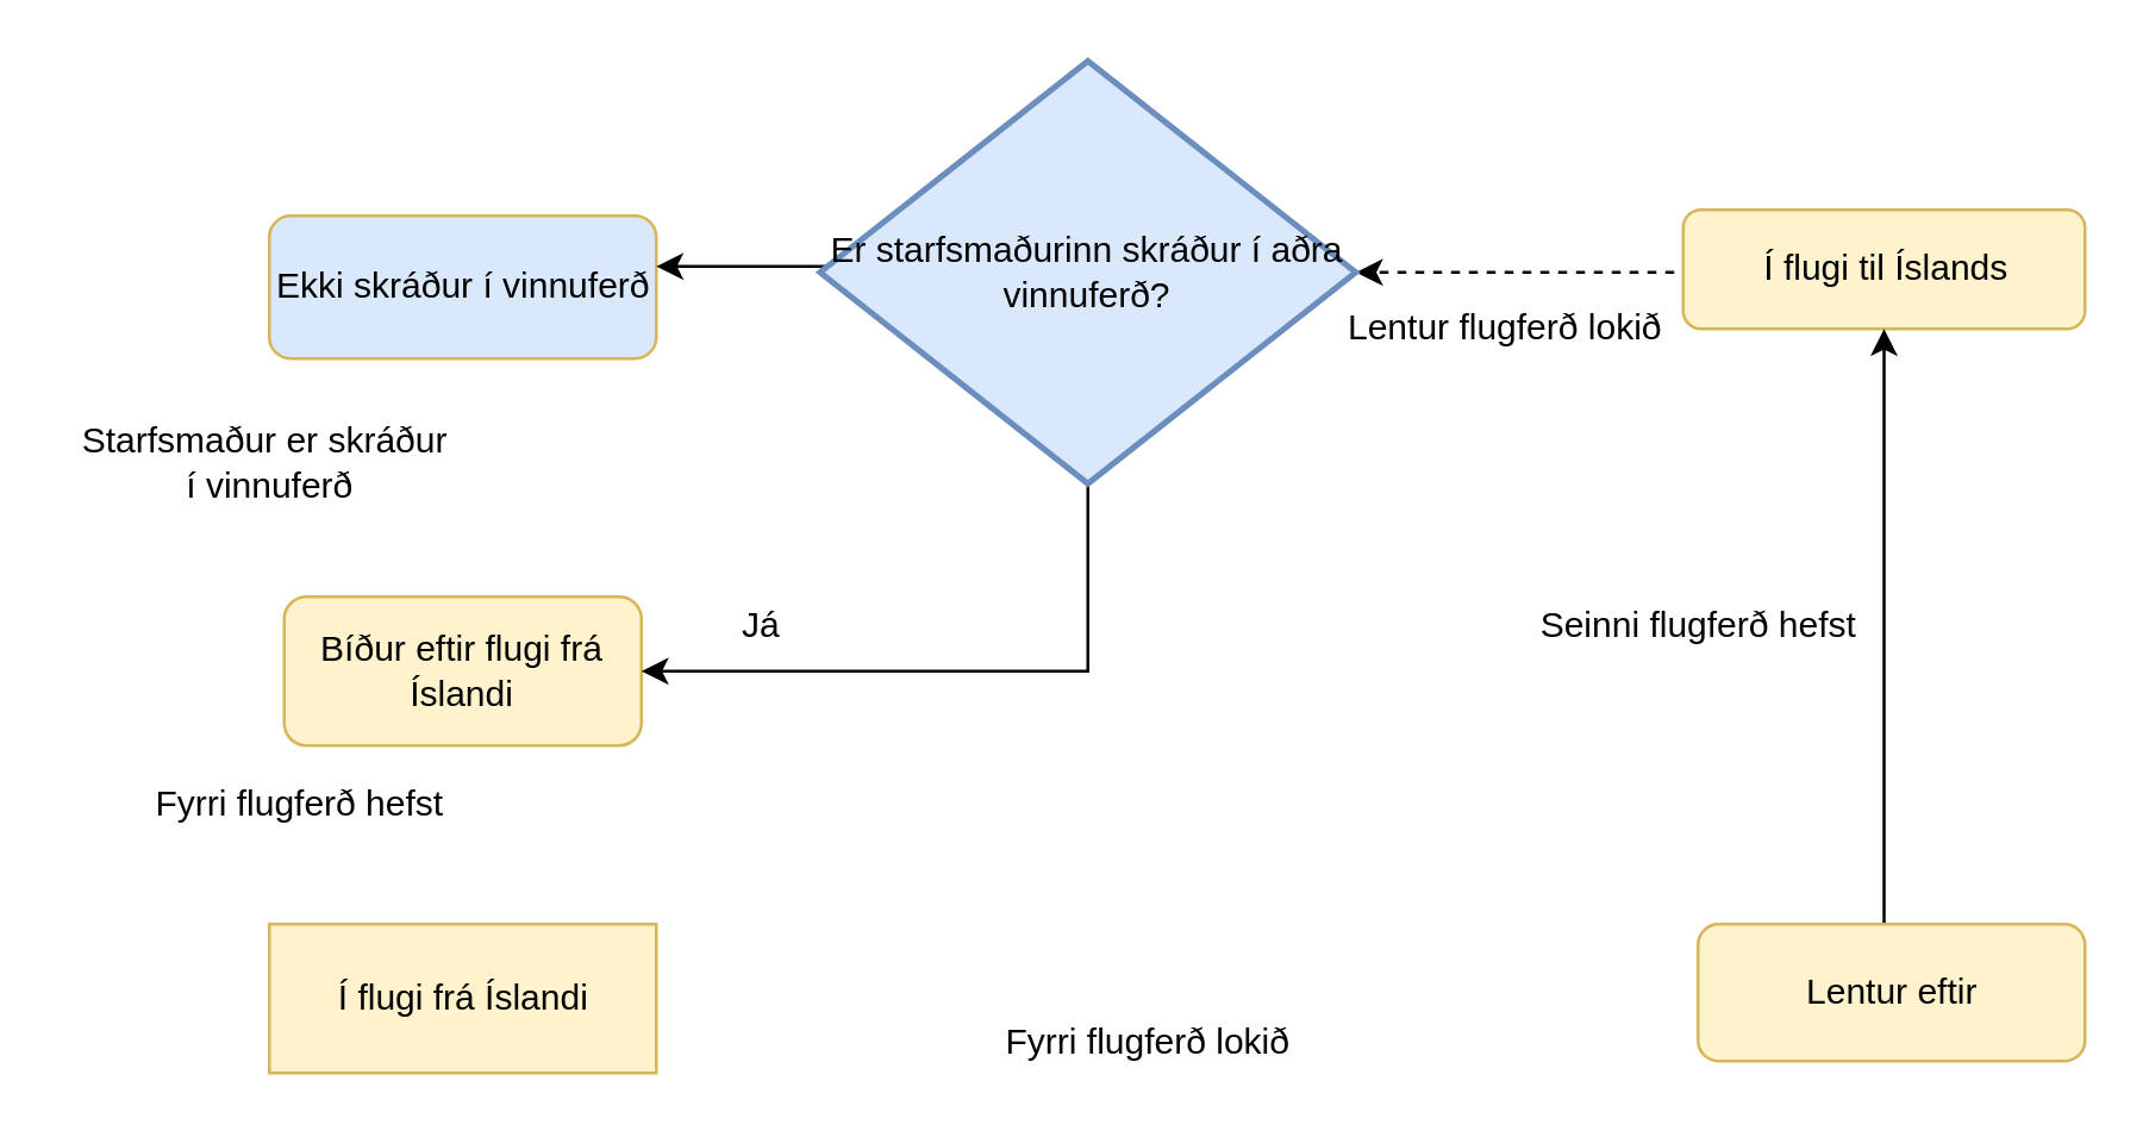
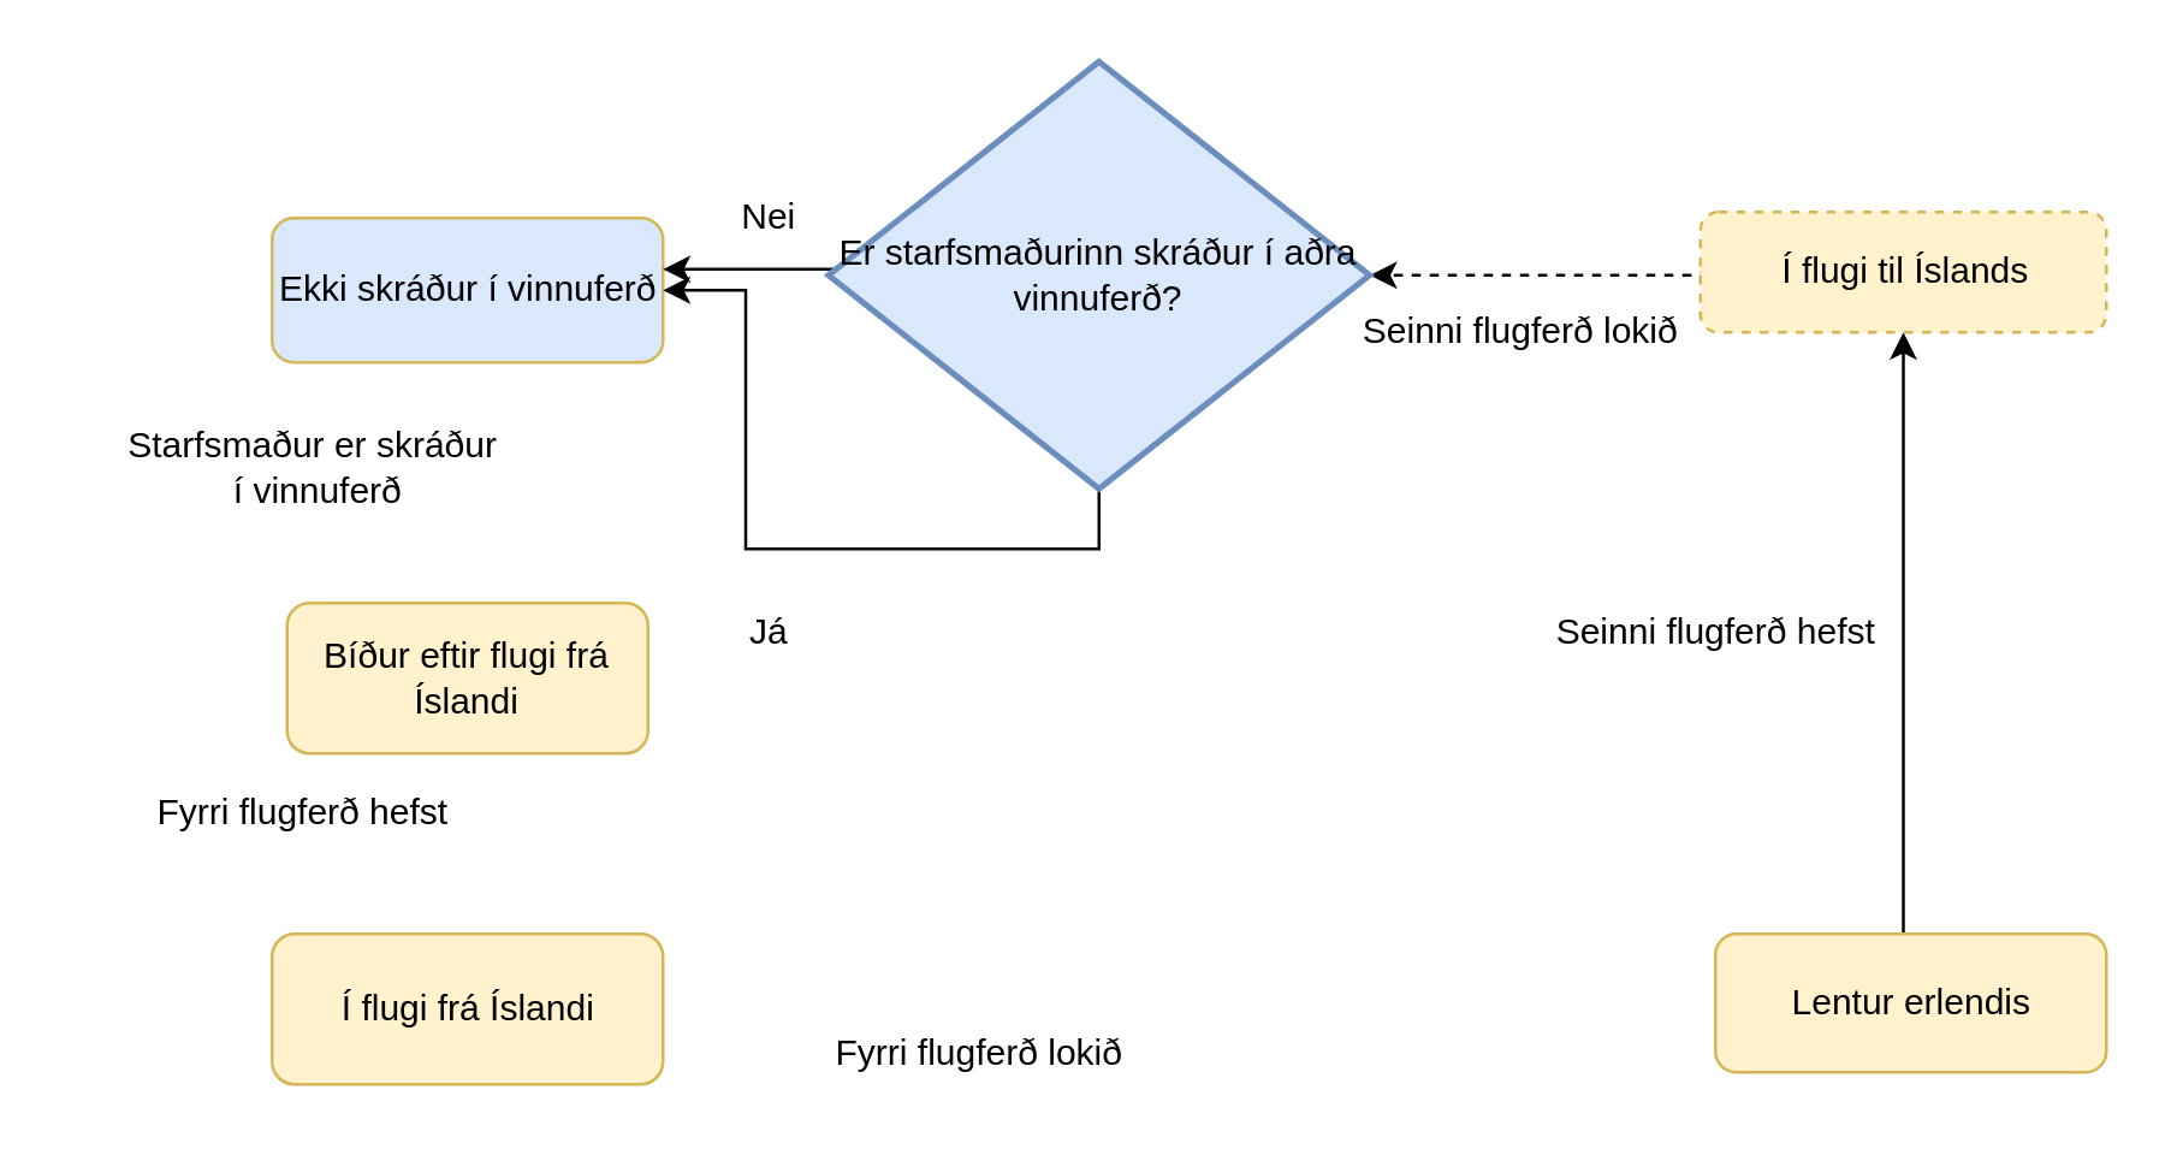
  <mxCell id="0" />
  <mxCell id="1" parent="0" />
  <mxCell id="2" value="Ekki skráður í vinnuferð" style="rounded=1;fillColor=#dae8fc;strokeColor=#d6b656;imageAspect=1;html=1;spacing=0;" vertex="1" parent="1"><mxGeometry x="90" y="72" width="130" height="48" as="geometry" /></mxCell>
  <mxCell id="3" value="Bíður eftir flugi frá Íslandi" style="rounded=1;fillColor=#fff2cc;strokeColor=#d6b656;imageAspect=1;html=1;whiteSpace=wrap;spacing=0;" vertex="1" parent="1"><mxGeometry x="95" y="200" width="120" height="50" as="geometry" /></mxCell>
- <mxCell id="4" value="Í flugi frá Íslandi" style="fillColor=#fff2cc;strokeColor=#d6b656;imageAspect=1;html=1;spacing=0;rounded=0;" vertex="1" parent="1"><mxGeometry x="90" y="310" width="130" height="50" as="geometry" /></mxCell>
+ <mxCell id="4" value="Í flugi frá Íslandi" style="rounded=1;fillColor=#fff2cc;strokeColor=#d6b656;imageAspect=1;html=1;spacing=0;" vertex="1" parent="1"><mxGeometry x="90" y="310" width="130" height="50" as="geometry" /></mxCell>
  <mxCell id="5" style="edgeStyle=orthogonalEdgeStyle;rounded=0;orthogonalLoop=1;jettySize=auto;html=1;exitX=0;exitY=0.5;exitDx=0;exitDy=0;entryX=1;entryY=0.5;entryDx=0;entryDy=0;entryPerimeter=0;dashed=1;" edge="1" parent="1" source="6" target="11"><mxGeometry relative="1" as="geometry"><Array as="points"><mxPoint x="575" y="91" /></Array></mxGeometry></mxCell>
- <mxCell id="6" value="Í flugi til Íslands" style="rounded=1;fillColor=#fff2cc;strokeColor=#d6b656;imageAspect=1;html=1;spacing=0;" vertex="1" parent="1"><mxGeometry x="565" y="70" width="135" height="40" as="geometry" /></mxCell>
+ <mxCell id="6" value="Í flugi til Íslands" style="rounded=1;fillColor=#fff2cc;strokeColor=#d6b656;imageAspect=1;html=1;spacing=0;dashed=1;" vertex="1" parent="1"><mxGeometry x="565" y="70" width="135" height="40" as="geometry" /></mxCell>
  <mxCell id="7" style="edgeStyle=orthogonalEdgeStyle;rounded=0;orthogonalLoop=1;jettySize=auto;html=1;entryX=0.5;entryY=1;entryDx=0;entryDy=0;" edge="1" parent="1" target="6"><mxGeometry relative="1" as="geometry"><mxPoint x="633" y="311" as="sourcePoint" /><Array as="points"><mxPoint x="635" y="311" /><mxPoint x="633" y="311" /></Array></mxGeometry></mxCell>
- <mxCell id="8" value="Lentur eftir" style="rounded=1;fillColor=#fff2cc;strokeColor=#d6b656;strokeWidth=1;imageAspect=1;html=1;spacing=0;" vertex="1" parent="1"><mxGeometry x="570" y="310" width="130" height="46" as="geometry" /></mxCell>
- <mxCell id="9" style="edgeStyle=orthogonalEdgeStyle;rounded=0;orthogonalLoop=1;jettySize=auto;html=1;exitX=0.5;exitY=1;exitDx=0;exitDy=0;exitPerimeter=0;entryX=1;entryY=0.5;entryDx=0;entryDy=0;" edge="1" parent="1" source="11" target="3"><mxGeometry relative="1" as="geometry" /></mxCell>
+ <mxCell id="8" value="Lentur erlendis" style="rounded=1;fillColor=#fff2cc;strokeColor=#d6b656;strokeWidth=1;imageAspect=1;html=1;spacing=0;" vertex="1" parent="1"><mxGeometry x="570" y="310" width="130" height="46" as="geometry" /></mxCell>
+ <mxCell id="9" style="edgeStyle=orthogonalEdgeStyle;rounded=0;orthogonalLoop=1;jettySize=auto;html=1;exitX=0.5;exitY=1;exitDx=0;exitDy=0;exitPerimeter=0;" edge="1" parent="1" source="11" target="2"><mxGeometry relative="1" as="geometry" /></mxCell>
  <mxCell id="10" style="edgeStyle=orthogonalEdgeStyle;rounded=0;orthogonalLoop=1;jettySize=auto;html=1;exitX=0;exitY=0.5;exitDx=0;exitDy=0;exitPerimeter=0;" edge="1" parent="1" source="11"><mxGeometry relative="1" as="geometry"><mxPoint x="220" y="89" as="targetPoint" /><Array as="points"><mxPoint x="295" y="89" /></Array></mxGeometry></mxCell>
  <mxCell id="11" value="Er starfsmaðurinn skráður í&amp;nbsp;aðra vinnuferð?" style="strokeWidth=2;html=1;shape=mxgraph.flowchart.decision;whiteSpace=wrap;fillColor=#dae8fc;strokeColor=#6c8ebf;" vertex="1" parent="1"><mxGeometry x="275" y="20" width="180" height="142" as="geometry" /></mxCell>
+ <mxCell id="12" value="Nei&lt;br&gt;" style="text;html=1;align=center;verticalAlign=middle;resizable=0;points=[];;autosize=1;" vertex="1" parent="1"><mxGeometry x="240" y="62" width="30" height="20" as="geometry" /></mxCell>
  <mxCell id="13" value="Já" style="text;html=1;align=center;verticalAlign=middle;resizable=0;points=[];;autosize=1;" vertex="1" parent="1"><mxGeometry x="240" y="200" width="30" height="20" as="geometry" /></mxCell>
- <mxCell id="14" value="Starfsmaður er skráður&amp;nbsp;&lt;br&gt;í vinnuferð" style="text;html=1;align=center;verticalAlign=middle;resizable=0;points=[];;autosize=1;" vertex="1" parent="1"><mxGeometry x="20" y="140" width="140" height="30" as="geometry" /></mxCell>
+ <mxCell id="14" value="Starfsmaður er skráður&amp;nbsp;&lt;br&gt;í vinnuferð" style="text;html=1;align=center;verticalAlign=middle;resizable=0;points=[];;autosize=1;" vertex="1" parent="1"><mxGeometry x="35" y="140" width="140" height="30" as="geometry" /></mxCell>
  <mxCell id="15" value="Fyrri flugferð hefst" style="text;html=1;align=center;verticalAlign=middle;resizable=0;points=[];;autosize=1;" vertex="1" parent="1"><mxGeometry x="45" y="260" width="110" height="20" as="geometry" /></mxCell>
- <mxCell id="16" value="Fyrri flugferð lokið" style="text;html=1;align=center;verticalAlign=middle;resizable=0;points=[];;autosize=1;" vertex="1" parent="1"><mxGeometry x="330" y="340" width="110" height="20" as="geometry" /></mxCell>
+ <mxCell id="16" value="Fyrri flugferð lokið" style="text;html=1;align=center;verticalAlign=middle;resizable=0;points=[];;autosize=1;" vertex="1" parent="1"><mxGeometry x="270" y="340" width="110" height="20" as="geometry" /></mxCell>
  <mxCell id="17" value="Seinni flugferð hefst" style="text;html=1;align=center;verticalAlign=middle;resizable=0;points=[];;autosize=1;" vertex="1" parent="1"><mxGeometry x="510" y="200" width="120" height="20" as="geometry" /></mxCell>
- <mxCell id="18" value="Lentur flugferð lokið" style="text;html=1;align=center;verticalAlign=middle;resizable=0;points=[];;autosize=1;" vertex="1" parent="1"><mxGeometry x="445" y="100" width="120" height="20" as="geometry" /></mxCell>
+ <mxCell id="18" value="Seinni flugferð lokið" style="text;html=1;align=center;verticalAlign=middle;resizable=0;points=[];;autosize=1;" vertex="1" parent="1"><mxGeometry x="445" y="100" width="120" height="20" as="geometry" /></mxCell>
